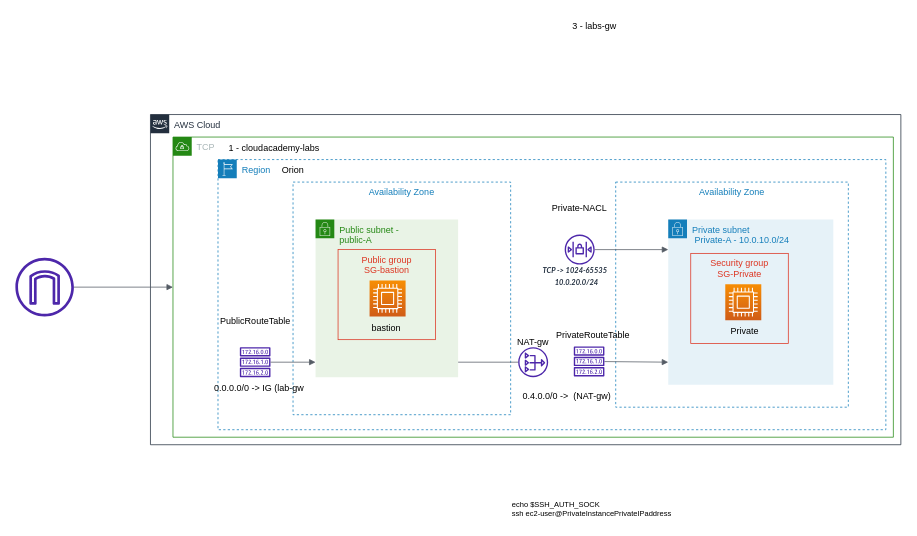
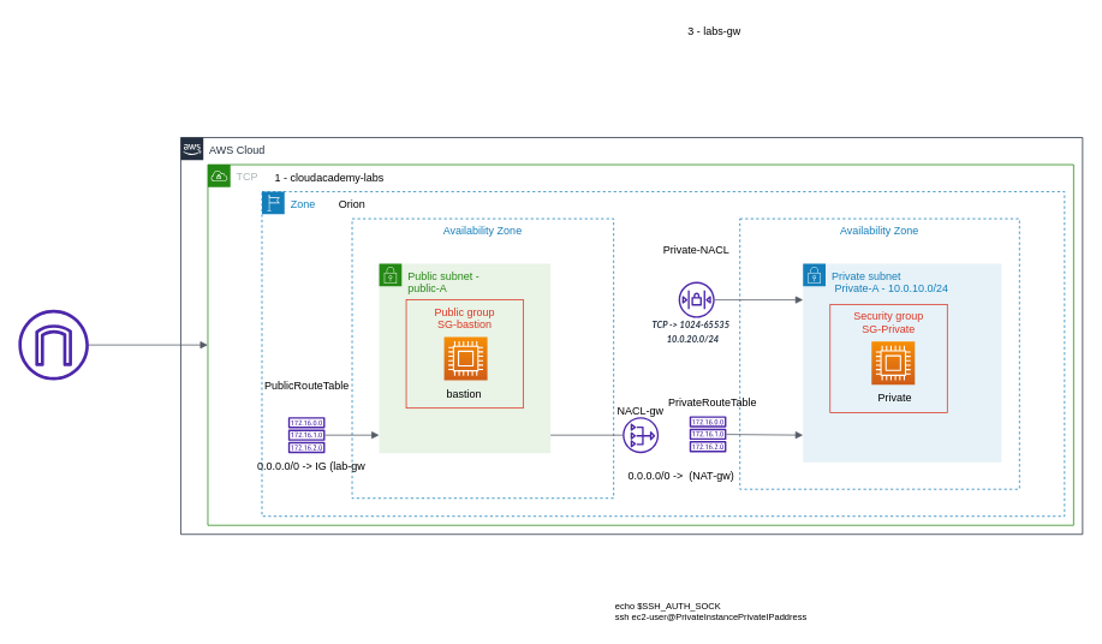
  <mxCell id="0" />
  <mxCell id="1" parent="0" />
  <mxCell id="2" value="AWS Cloud" style="points=[[0,0],[0.25,0],[0.5,0],[0.75,0],[1,0],[1,0.25],[1,0.5],[1,0.75],[1,1],[0.75,1],[0.5,1],[0.25,1],[0,1],[0,0.75],[0,0.5],[0,0.25]];outlineConnect=0;gradientColor=none;html=1;whiteSpace=wrap;fontSize=12;fontStyle=0;container=1;pointerEvents=0;collapsible=0;recursiveResize=0;shape=mxgraph.aws4.group;grIcon=mxgraph.aws4.group_aws_cloud_alt;strokeColor=#232F3E;fillColor=none;verticalAlign=top;align=left;spacingLeft=30;fontColor=#232F3E;dashed=0;" parent="1" vertex="1"><mxGeometry x="200" y="152" width="1000" height="440" as="geometry" /></mxCell>
- <mxCell id="3" value="Region" style="points=[[0,0],[0.25,0],[0.5,0],[0.75,0],[1,0],[1,0.25],[1,0.5],[1,0.75],[1,1],[0.75,1],[0.5,1],[0.25,1],[0,1],[0,0.75],[0,0.5],[0,0.25]];outlineConnect=0;gradientColor=none;html=1;whiteSpace=wrap;fontSize=12;fontStyle=0;container=1;pointerEvents=0;collapsible=0;recursiveResize=0;shape=mxgraph.aws4.group;grIcon=mxgraph.aws4.group_region;strokeColor=#147EBA;fillColor=none;verticalAlign=top;align=left;spacingLeft=30;fontColor=#147EBA;dashed=1;" parent="1" vertex="1"><mxGeometry x="290" y="212" width="890" height="360" as="geometry" /></mxCell>
+ <mxCell id="3" value="Zone" style="points=[[0,0],[0.25,0],[0.5,0],[0.75,0],[1,0],[1,0.25],[1,0.5],[1,0.75],[1,1],[0.75,1],[0.5,1],[0.25,1],[0,1],[0,0.75],[0,0.5],[0,0.25]];outlineConnect=0;gradientColor=none;html=1;whiteSpace=wrap;fontSize=12;fontStyle=0;container=1;pointerEvents=0;collapsible=0;recursiveResize=0;shape=mxgraph.aws4.group;grIcon=mxgraph.aws4.group_region;strokeColor=#147EBA;fillColor=none;verticalAlign=top;align=left;spacingLeft=30;fontColor=#147EBA;dashed=1;" parent="1" vertex="1"><mxGeometry x="290" y="212" width="890" height="360" as="geometry" /></mxCell>
  <mxCell id="4" value="Availability Zone" style="fillColor=none;strokeColor=#147EBA;dashed=1;verticalAlign=top;fontStyle=0;fontColor=#147EBA;" parent="3" vertex="1"><mxGeometry x="100" y="30" width="290" height="310" as="geometry" /></mxCell>
  <mxCell id="5" value="Availability Zone" style="fillColor=none;strokeColor=#147EBA;dashed=1;verticalAlign=top;fontStyle=0;fontColor=#147EBA;" parent="3" vertex="1"><mxGeometry x="530" y="30" width="310" height="300" as="geometry" /></mxCell>
  <mxCell id="6" value="Public subnet -&amp;nbsp;&lt;br&gt;public-A&amp;nbsp;" style="points=[[0,0],[0.25,0],[0.5,0],[0.75,0],[1,0],[1,0.25],[1,0.5],[1,0.75],[1,1],[0.75,1],[0.5,1],[0.25,1],[0,1],[0,0.75],[0,0.5],[0,0.25]];outlineConnect=0;gradientColor=none;html=1;whiteSpace=wrap;fontSize=12;fontStyle=0;container=1;pointerEvents=0;collapsible=0;recursiveResize=0;shape=mxgraph.aws4.group;grIcon=mxgraph.aws4.group_security_group;grStroke=0;strokeColor=#248814;fillColor=#E9F3E6;verticalAlign=top;align=left;spacingLeft=30;fontColor=#248814;dashed=0;" parent="3" vertex="1"><mxGeometry x="130" y="80" width="190" height="210" as="geometry" /></mxCell>
  <mxCell id="7" value="Private subnet&amp;nbsp;&lt;br&gt;&amp;nbsp;Private-A -&amp;nbsp;10.0.10.0/24" style="points=[[0,0],[0.25,0],[0.5,0],[0.75,0],[1,0],[1,0.25],[1,0.5],[1,0.75],[1,1],[0.75,1],[0.5,1],[0.25,1],[0,1],[0,0.75],[0,0.5],[0,0.25]];outlineConnect=0;gradientColor=none;html=1;whiteSpace=wrap;fontSize=12;fontStyle=0;container=1;pointerEvents=0;collapsible=0;recursiveResize=0;shape=mxgraph.aws4.group;grIcon=mxgraph.aws4.group_security_group;grStroke=0;strokeColor=#147EBA;fillColor=#E6F2F8;verticalAlign=top;align=left;spacingLeft=30;fontColor=#147EBA;dashed=0;" parent="3" vertex="1"><mxGeometry x="600" y="80" width="220" height="220" as="geometry" /></mxCell>
  <mxCell id="8" value="Orion" style="text;html=1;strokeColor=none;fillColor=none;align=center;verticalAlign=middle;whiteSpace=wrap;rounded=0;" parent="3" vertex="1"><mxGeometry x="70" width="60" height="30" as="geometry" /></mxCell>
  <mxCell id="9" value="Public group&#10;SG-bastion" style="fillColor=none;strokeColor=#DD3522;verticalAlign=top;fontStyle=0;fontColor=#DD3522;" parent="3" vertex="1"><mxGeometry x="160" y="120" width="130" height="120" as="geometry" /></mxCell>
  <mxCell id="10" value="" style="sketch=0;points=[[0,0,0],[0.25,0,0],[0.5,0,0],[0.75,0,0],[1,0,0],[0,1,0],[0.25,1,0],[0.5,1,0],[0.75,1,0],[1,1,0],[0,0.25,0],[0,0.5,0],[0,0.75,0],[1,0.25,0],[1,0.5,0],[1,0.75,0]];outlineConnect=0;fontColor=#232F3E;gradientColor=#F78E04;gradientDirection=north;fillColor=#D05C17;strokeColor=#ffffff;dashed=0;verticalLabelPosition=bottom;verticalAlign=top;align=center;html=1;fontSize=12;fontStyle=0;aspect=fixed;shape=mxgraph.aws4.resourceIcon;resIcon=mxgraph.aws4.compute;" vertex="1" parent="3"><mxGeometry x="676" y="166" width="48" height="48" as="geometry" /></mxCell>
  <mxCell id="11" value="Private" style="text;html=1;strokeColor=none;fillColor=none;align=center;verticalAlign=middle;whiteSpace=wrap;rounded=0;" vertex="1" parent="3"><mxGeometry x="672" y="214" width="60" height="30" as="geometry" /></mxCell>
  <mxCell id="12" value="Security group&#10;SG-Private" style="fillColor=none;strokeColor=#DD3522;verticalAlign=top;fontStyle=0;fontColor=#DD3522;" vertex="1" parent="3"><mxGeometry x="630" y="125" width="130" height="120" as="geometry" /></mxCell>
  <mxCell id="13" value="TCP" style="points=[[0,0],[0.25,0],[0.5,0],[0.75,0],[1,0],[1,0.25],[1,0.5],[1,0.75],[1,1],[0.75,1],[0.5,1],[0.25,1],[0,1],[0,0.75],[0,0.5],[0,0.25]];outlineConnect=0;gradientColor=none;html=1;whiteSpace=wrap;fontSize=12;fontStyle=0;container=1;pointerEvents=0;collapsible=0;recursiveResize=0;shape=mxgraph.aws4.group;grIcon=mxgraph.aws4.group_vpc;strokeColor=#248814;fillColor=none;verticalAlign=top;align=left;spacingLeft=30;fontColor=#AAB7B8;dashed=0;" parent="1" vertex="1"><mxGeometry x="230" y="182" width="960" height="400" as="geometry" /></mxCell>
  <mxCell id="14" value="1 - cloudacademy-labs" style="text;html=1;strokeColor=none;fillColor=none;align=center;verticalAlign=middle;whiteSpace=wrap;rounded=0;" parent="13" vertex="1"><mxGeometry x="30" width="210" height="30" as="geometry" /></mxCell>
  <mxCell id="15" value="" style="sketch=0;points=[[0,0,0],[0.25,0,0],[0.5,0,0],[0.75,0,0],[1,0,0],[0,1,0],[0.25,1,0],[0.5,1,0],[0.75,1,0],[1,1,0],[0,0.25,0],[0,0.5,0],[0,0.75,0],[1,0.25,0],[1,0.5,0],[1,0.75,0]];outlineConnect=0;fontColor=#232F3E;gradientColor=#F78E04;gradientDirection=north;fillColor=#D05C17;strokeColor=#ffffff;dashed=0;verticalLabelPosition=bottom;verticalAlign=top;align=center;html=1;fontSize=12;fontStyle=0;aspect=fixed;shape=mxgraph.aws4.resourceIcon;resIcon=mxgraph.aws4.compute;" parent="13" vertex="1"><mxGeometry x="262" y="191" width="48" height="48" as="geometry" /></mxCell>
  <mxCell id="16" value="bastion&amp;nbsp;" style="text;html=1;strokeColor=none;fillColor=none;align=center;verticalAlign=middle;whiteSpace=wrap;rounded=0;" parent="13" vertex="1"><mxGeometry x="256" y="240" width="60" height="30" as="geometry" /></mxCell>
  <mxCell id="17" value="" style="sketch=0;outlineConnect=0;fontColor=#232F3E;gradientColor=none;fillColor=#4D27AA;strokeColor=none;dashed=0;verticalLabelPosition=bottom;verticalAlign=top;align=center;html=1;fontSize=12;fontStyle=0;aspect=fixed;pointerEvents=1;shape=mxgraph.aws4.route_table;" parent="13" vertex="1"><mxGeometry x="89" y="280" width="41.06" height="40" as="geometry" /></mxCell>
  <mxCell id="18" value="PublicRouteTable" style="text;html=1;strokeColor=none;fillColor=none;align=center;verticalAlign=middle;whiteSpace=wrap;rounded=0;" parent="13" vertex="1"><mxGeometry x="79.53" y="230" width="60" height="30" as="geometry" /></mxCell>
  <mxCell id="19" value="" style="sketch=0;outlineConnect=0;fontColor=#232F3E;gradientColor=none;fillColor=#4D27AA;strokeColor=none;dashed=0;verticalLabelPosition=bottom;verticalAlign=top;align=center;html=1;fontSize=12;fontStyle=0;aspect=fixed;pointerEvents=1;shape=mxgraph.aws4.route_table;" parent="13" vertex="1"><mxGeometry x="534" y="279" width="41.06" height="40" as="geometry" /></mxCell>
  <mxCell id="20" value="PrivateRouteTable" style="text;html=1;strokeColor=none;fillColor=none;align=center;verticalAlign=middle;whiteSpace=wrap;rounded=0;" parent="13" vertex="1"><mxGeometry x="530" y="249" width="60" height="30" as="geometry" /></mxCell>
  <mxCell id="21" value="0.0.0.0/0 -&amp;gt; IG (lab-gw" style="text;html=1;strokeColor=none;fillColor=none;align=center;verticalAlign=middle;whiteSpace=wrap;rounded=0;" parent="13" vertex="1"><mxGeometry x="50" y="320" width="130" height="30" as="geometry" /></mxCell>
  <mxCell id="22" value="" style="sketch=0;outlineConnect=0;fontColor=#232F3E;gradientColor=none;fillColor=#4D27AA;strokeColor=none;dashed=0;verticalLabelPosition=bottom;verticalAlign=top;align=center;html=1;fontSize=12;fontStyle=0;aspect=fixed;pointerEvents=1;shape=mxgraph.aws4.network_access_control_list;" vertex="1" parent="13"><mxGeometry x="522" y="130" width="40" height="40" as="geometry" /></mxCell>
  <mxCell id="23" value="Private-NACL" style="text;html=1;strokeColor=none;fillColor=none;align=center;verticalAlign=middle;whiteSpace=wrap;rounded=0;" vertex="1" parent="13"><mxGeometry x="500" y="80" width="84" height="30" as="geometry" /></mxCell>
  <mxCell id="24" value="&lt;b style=&quot;font-size: 10px;&quot;&gt;&lt;em style=&quot;color: rgb(34, 47, 63); font-family: Lato, &amp;quot;Helvetica Neue&amp;quot;, Helvetica, Roboto, sans-serif; text-align: left; background-color: rgb(255, 255, 255);&quot;&gt;&lt;font style=&quot;font-size: 10px;&quot;&gt;TCP -&amp;gt; 1024-65535&amp;nbsp;&lt;br&gt;&amp;nbsp;&lt;/font&gt;&lt;/em&gt;&lt;font style=&quot;font-size: 10px;&quot; face=&quot;Lato, Helvetica Neue, Helvetica, Roboto, sans-serif&quot; color=&quot;#222f3f&quot;&gt;&lt;i&gt;10.0.20.0/24&lt;/i&gt;&lt;/font&gt;&lt;/b&gt;" style="text;html=1;strokeColor=none;fillColor=none;align=center;verticalAlign=middle;whiteSpace=wrap;rounded=0;" vertex="1" parent="13"><mxGeometry x="450" y="170" width="174" height="30" as="geometry" /></mxCell>
  <mxCell id="25" value="" style="sketch=0;outlineConnect=0;fontColor=#232F3E;gradientColor=none;fillColor=#4D27AA;strokeColor=none;dashed=0;verticalLabelPosition=bottom;verticalAlign=top;align=center;html=1;fontSize=12;fontStyle=0;aspect=fixed;pointerEvents=1;shape=mxgraph.aws4.nat_gateway;" vertex="1" parent="13"><mxGeometry x="460" y="280" width="40" height="40" as="geometry" /></mxCell>
  <mxCell id="26" value="" style="html=1;endArrow=none;elbow=vertical;startArrow=none;endFill=0;strokeColor=#545B64;rounded=0;" edge="1" parent="13"><mxGeometry width="100" relative="1" as="geometry"><mxPoint x="380" y="300" as="sourcePoint" /><mxPoint x="460" y="300" as="targetPoint" /></mxGeometry></mxCell>
- <mxCell id="27" value="0.4.0.0/0 -&amp;gt;&amp;nbsp; (NAT-gw)" style="text;html=1;strokeColor=none;fillColor=none;align=center;verticalAlign=middle;whiteSpace=wrap;rounded=0;" vertex="1" parent="13"><mxGeometry x="460" y="330" width="130" height="30" as="geometry" /></mxCell>
- <mxCell id="28" value="NAT-gw" style="text;html=1;strokeColor=none;fillColor=none;align=center;verticalAlign=middle;whiteSpace=wrap;rounded=0;" vertex="1" parent="13"><mxGeometry x="450" y="259" width="60" height="30" as="geometry" /></mxCell>
+ <mxCell id="27" value="0.0.0.0/0 -&amp;gt;&amp;nbsp; (NAT-gw)" style="text;html=1;strokeColor=none;fillColor=none;align=center;verticalAlign=middle;whiteSpace=wrap;rounded=0;" vertex="1" parent="13"><mxGeometry x="460" y="330" width="130" height="30" as="geometry" /></mxCell>
+ <mxCell id="28" value="NACL-gw" style="text;html=1;strokeColor=none;fillColor=none;align=center;verticalAlign=middle;whiteSpace=wrap;rounded=0;" vertex="1" parent="13"><mxGeometry x="450" y="259" width="60" height="30" as="geometry" /></mxCell>
  <mxCell id="29" value="" style="sketch=0;outlineConnect=0;fontColor=#232F3E;gradientColor=none;fillColor=#4D27AA;strokeColor=none;dashed=0;verticalLabelPosition=bottom;verticalAlign=top;align=center;html=1;fontSize=12;fontStyle=0;aspect=fixed;pointerEvents=1;shape=mxgraph.aws4.internet_gateway;" parent="1" vertex="1"><mxGeometry x="20" y="343" width="78" height="78" as="geometry" /></mxCell>
  <mxCell id="30" value="3 - labs-gw" style="text;html=1;strokeColor=none;fillColor=none;align=center;verticalAlign=middle;whiteSpace=wrap;rounded=0;" parent="1" vertex="1"><mxGeometry x="750" y="20" width="84" height="30" as="geometry" /></mxCell>
  <mxCell id="31" value="" style="html=1;endArrow=none;elbow=vertical;startArrow=block;startFill=1;strokeColor=#545B64;rounded=0;" parent="1" target="29" edge="1" source="13"><mxGeometry width="100" relative="1" as="geometry"><mxPoint x="180" y="431" as="sourcePoint" /><mxPoint x="780" y="232" as="targetPoint" /></mxGeometry></mxCell>
  <mxCell id="32" value="" style="edgeStyle=orthogonalEdgeStyle;html=1;endArrow=block;elbow=vertical;startArrow=none;endFill=1;strokeColor=#545B64;rounded=0;" parent="1" source="17" edge="1"><mxGeometry width="100" relative="1" as="geometry"><mxPoint x="750" y="382" as="sourcePoint" /><mxPoint x="420" y="482" as="targetPoint" /></mxGeometry></mxCell>
  <mxCell id="33" value="" style="html=1;endArrow=block;elbow=vertical;startArrow=none;endFill=1;strokeColor=#545B64;rounded=0;" parent="1" source="19" edge="1"><mxGeometry width="100" relative="1" as="geometry"><mxPoint x="370" y="492" as="sourcePoint" /><mxPoint x="890" y="482" as="targetPoint" /></mxGeometry></mxCell>
  <mxCell id="34" value="" style="html=1;endArrow=block;elbow=vertical;startArrow=none;endFill=1;strokeColor=#545B64;rounded=0;entryX=0.226;entryY=0.3;entryDx=0;entryDy=0;entryPerimeter=0;" edge="1" parent="1" source="22" target="5"><mxGeometry width="100" relative="1" as="geometry"><mxPoint x="370" y="492" as="sourcePoint" /><mxPoint x="430" y="492" as="targetPoint" /></mxGeometry></mxCell>
  <mxCell id="35" value="echo $SSH_AUTH_SOCK&lt;br&gt;&lt;div style=&quot;&quot;&gt;&lt;span style=&quot;background-color: initial;&quot;&gt;ssh ec2-user@PrivateInstancePrivateIPaddress&lt;/span&gt;&lt;/div&gt;" style="text;html=1;strokeColor=none;fillColor=none;align=left;verticalAlign=middle;whiteSpace=wrap;rounded=0;fontSize=10;" vertex="1" parent="1"><mxGeometry x="680" y="662" width="220" height="30" as="geometry" /></mxCell>
